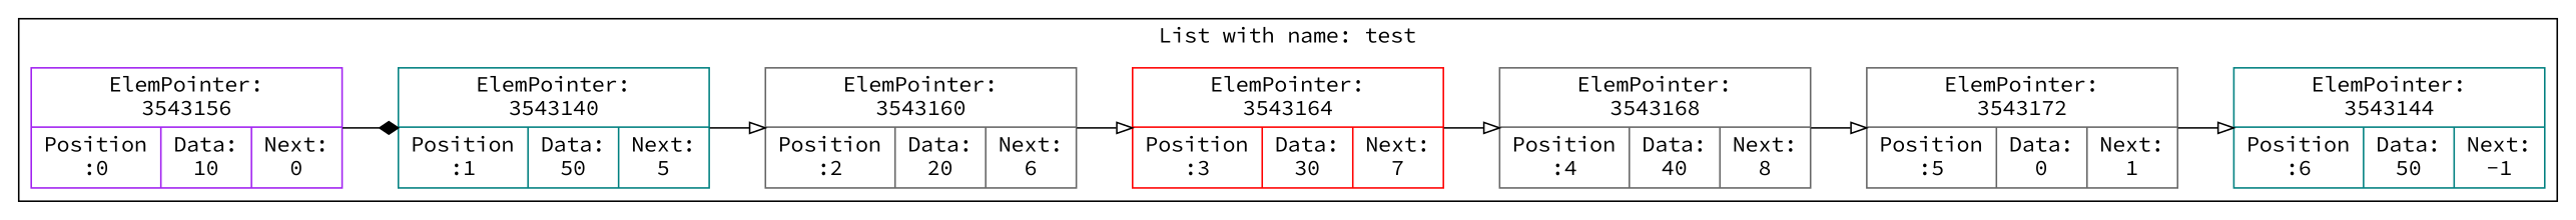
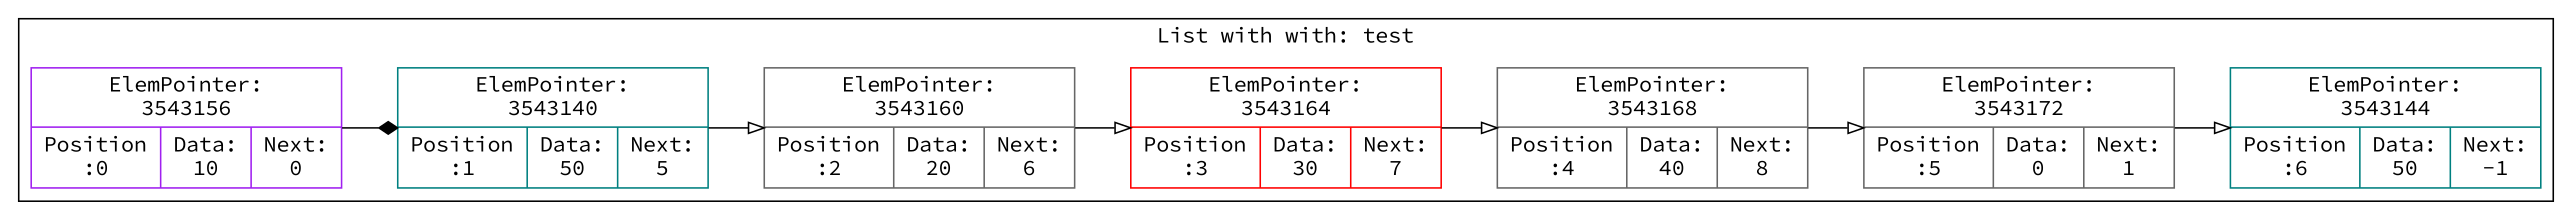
  digraph {
    rankdir=LR
    fontname="Source Code Pro"
    node [shape=record color=gray40 fontname="Source Code Pro"]
    edge [arrowhead=onormal fontname="Source Code Pro"]
    n1 [label="ElemPointer:\n3543156 | {Position\n:0 | Data:\n10 | Next:\n0}" color=purple]
    n2 [label="ElemPointer:\n3543140 | {Position\n:1 | Data:\n50 | Next:\n5}" color=teal]
    n3 [label="ElemPointer:\n3543160 | {Position\n:2 | Data:\n20 | Next:\n6}"]
    n4 [label="ElemPointer:\n3543164 | {Position\n:3 | Data:\n30 | Next:\n7}" color=red]
    n5 [label="ElemPointer:\n3543168 | {Position\n:4 | Data:\n40 | Next:\n8}"]
    n6 [label="ElemPointer:\n3543172 | {Position\n:5 | Data:\n0 | Next:\n1}"]
    n7 [label="ElemPointer:\n3543144 | {Position\n:6 | Data:\n50 | Next:\n-1}" color=teal]
    subgraph cluster_1 {
-     label="List with name: test"
+     label="List with with: test"
      n1
      n2
      n3
      n4
      n5
      n6
      n7
    }
    n1 -> n2 [arrowhead=diamond]
    n2 -> n3
    n3 -> n4
    n4 -> n5
    n5 -> n6
    n6 -> n7
  }
